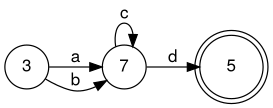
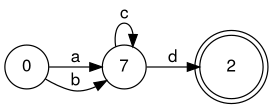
  digraph {
    fontname="Helvetica,Arial,sans-serif"
    rankdir=LR
    node [fontname="Helvetica,Arial,sans-serif" shape=circle]
    edge [fontname="Helvetica,Arial,sans-serif"]
-   2 [shape=doublecircle label=5]
+   2 [shape=doublecircle]
    n2 [label=7]
-   0 [label=3]
+   0
    n2 -> 2 [label=d]
    n2 -> n2 [label=c]
    0 -> n2 [label=a]
    0 -> n2 [label=b]
  }
